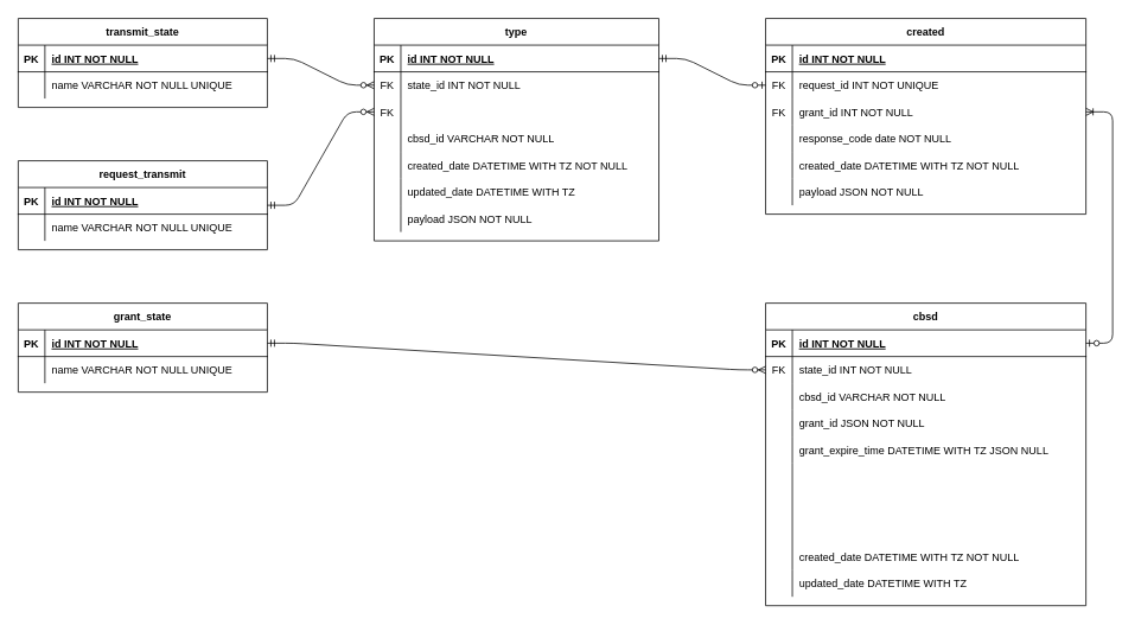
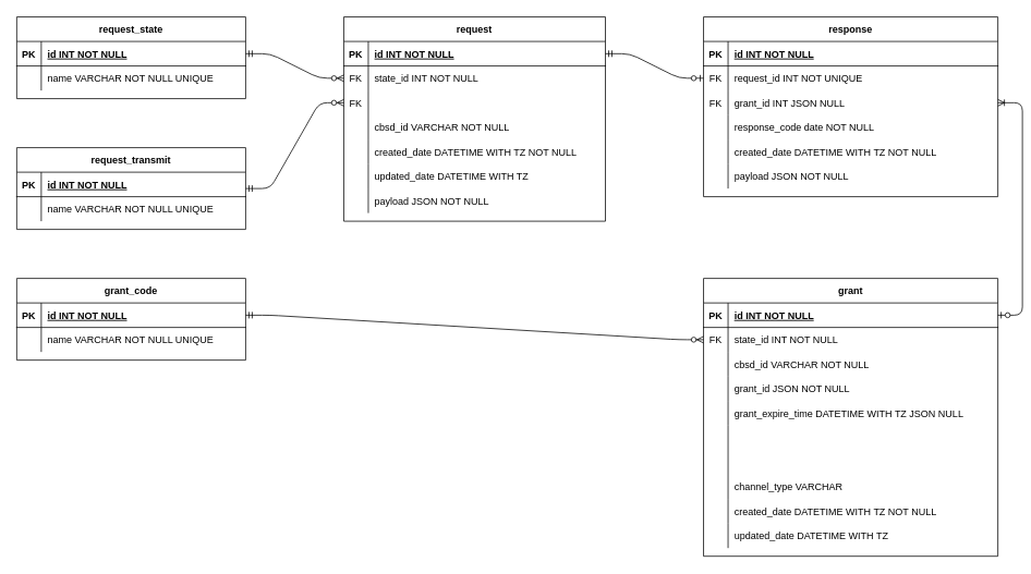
  <mxCell id="0" />
  <mxCell id="1" parent="0" />
  <mxCell id="2" value="" style="edgeStyle=entityRelationEdgeStyle;endArrow=ERzeroToMany;startArrow=ERmandOne;endFill=1;startFill=0;" parent="1" source="26" target="8" edge="1"><mxGeometry width="100" height="100" relative="1" as="geometry"><mxPoint x="240" y="620" as="sourcePoint" /><mxPoint x="340" y="520" as="targetPoint" /></mxGeometry></mxCell>
  <mxCell id="3" value="" style="edgeStyle=entityRelationEdgeStyle;endArrow=ERzeroToOne;startArrow=ERmandOne;endFill=1;startFill=0;" parent="1" source="5" target="51" edge="1"><mxGeometry width="100" height="100" relative="1" as="geometry"><mxPoint x="300" y="80" as="sourcePoint" /><mxPoint x="810" y="95" as="targetPoint" /></mxGeometry></mxCell>
- <mxCell id="4" value="type" style="shape=table;startSize=30;container=1;collapsible=1;childLayout=tableLayout;fixedRows=1;rowLines=0;fontStyle=1;align=center;resizeLast=1;" parent="1" vertex="1"><mxGeometry x="420" y="20" width="320" height="250" as="geometry" /></mxCell>
+ <mxCell id="4" value="request" style="shape=table;startSize=30;container=1;collapsible=1;childLayout=tableLayout;fixedRows=1;rowLines=0;fontStyle=1;align=center;resizeLast=1;" parent="1" vertex="1"><mxGeometry x="420" y="20" width="320" height="250" as="geometry" /></mxCell>
  <mxCell id="5" value="" style="shape=partialRectangle;collapsible=0;dropTarget=0;pointerEvents=0;fillColor=none;points=[[0,0.5],[1,0.5]];portConstraint=eastwest;top=0;left=0;right=0;bottom=1;" parent="4" vertex="1"><mxGeometry y="30" width="320" height="30" as="geometry" /></mxCell>
  <mxCell id="6" value="PK" style="shape=partialRectangle;overflow=hidden;connectable=0;fillColor=none;top=0;left=0;bottom=0;right=0;fontStyle=1;" parent="5" vertex="1"><mxGeometry width="30" height="30" as="geometry" /></mxCell>
  <mxCell id="7" value="id INT NOT NULL " style="shape=partialRectangle;overflow=hidden;connectable=0;fillColor=none;top=0;left=0;bottom=0;right=0;align=left;spacingLeft=6;fontStyle=5;" parent="5" vertex="1"><mxGeometry x="30" width="290" height="30" as="geometry" /></mxCell>
  <mxCell id="8" value="" style="shape=partialRectangle;collapsible=0;dropTarget=0;pointerEvents=0;fillColor=none;points=[[0,0.5],[1,0.5]];portConstraint=eastwest;top=0;left=0;right=0;bottom=0;" parent="4" vertex="1"><mxGeometry y="60" width="320" height="30" as="geometry" /></mxCell>
  <mxCell id="9" value="FK" style="shape=partialRectangle;overflow=hidden;connectable=0;fillColor=none;top=0;left=0;bottom=0;right=0;" parent="8" vertex="1"><mxGeometry width="30" height="30" as="geometry" /></mxCell>
  <mxCell id="10" value="state_id INT NOT NULL" style="shape=partialRectangle;overflow=hidden;connectable=0;fillColor=none;top=0;left=0;bottom=0;right=0;align=left;spacingLeft=6;" parent="8" vertex="1"><mxGeometry x="30" width="290" height="30" as="geometry" /></mxCell>
  <mxCell id="11" value="" style="shape=partialRectangle;collapsible=0;dropTarget=0;pointerEvents=0;fillColor=none;points=[[0,0.5],[1,0.5]];portConstraint=eastwest;top=0;left=0;right=0;bottom=0;" parent="4" vertex="1"><mxGeometry y="90" width="320" height="30" as="geometry" /></mxCell>
  <mxCell id="12" value="FK" style="shape=partialRectangle;overflow=hidden;connectable=0;fillColor=none;top=0;left=0;bottom=0;right=0;" parent="11" vertex="1"><mxGeometry width="30" height="30" as="geometry" /></mxCell>
  <mxCell id="13" value="" style="shape=partialRectangle;collapsible=0;dropTarget=0;pointerEvents=0;fillColor=none;points=[[0,0.5],[1,0.5]];portConstraint=eastwest;top=0;left=0;right=0;bottom=0;" vertex="1" parent="4"><mxGeometry y="120" width="320" height="30" as="geometry" /></mxCell>
  <mxCell id="14" value="" style="shape=partialRectangle;overflow=hidden;connectable=0;fillColor=none;top=0;left=0;bottom=0;right=0;" vertex="1" parent="13"><mxGeometry width="30" height="30" as="geometry" /></mxCell>
  <mxCell id="15" value="cbsd_id VARCHAR NOT NULL" style="shape=partialRectangle;overflow=hidden;connectable=0;fillColor=none;top=0;left=0;bottom=0;right=0;align=left;spacingLeft=6;" vertex="1" parent="13"><mxGeometry x="30" width="290" height="30" as="geometry" /></mxCell>
  <mxCell id="16" value="" style="shape=partialRectangle;collapsible=0;dropTarget=0;pointerEvents=0;fillColor=none;points=[[0,0.5],[1,0.5]];portConstraint=eastwest;top=0;left=0;right=0;bottom=0;" vertex="1" parent="4"><mxGeometry y="150" width="320" height="30" as="geometry" /></mxCell>
  <mxCell id="17" value="" style="shape=partialRectangle;overflow=hidden;connectable=0;fillColor=none;top=0;left=0;bottom=0;right=0;" vertex="1" parent="16"><mxGeometry width="30" height="30" as="geometry" /></mxCell>
  <mxCell id="18" value="created_date DATETIME WITH TZ NOT NULL" style="shape=partialRectangle;overflow=hidden;connectable=0;fillColor=none;top=0;left=0;bottom=0;right=0;align=left;spacingLeft=6;" vertex="1" parent="16"><mxGeometry x="30" width="290" height="30" as="geometry" /></mxCell>
  <mxCell id="19" value="" style="shape=partialRectangle;collapsible=0;dropTarget=0;pointerEvents=0;fillColor=none;points=[[0,0.5],[1,0.5]];portConstraint=eastwest;top=0;left=0;right=0;bottom=0;" vertex="1" parent="4"><mxGeometry y="180" width="320" height="30" as="geometry" /></mxCell>
  <mxCell id="20" value="" style="shape=partialRectangle;overflow=hidden;connectable=0;fillColor=none;top=0;left=0;bottom=0;right=0;" vertex="1" parent="19"><mxGeometry width="30" height="30" as="geometry" /></mxCell>
  <mxCell id="21" value="updated_date DATETIME WITH TZ" style="shape=partialRectangle;overflow=hidden;connectable=0;fillColor=none;top=0;left=0;bottom=0;right=0;align=left;spacingLeft=6;" vertex="1" parent="19"><mxGeometry x="30" width="290" height="30" as="geometry" /></mxCell>
  <mxCell id="22" value="" style="shape=partialRectangle;collapsible=0;dropTarget=0;pointerEvents=0;fillColor=none;points=[[0,0.5],[1,0.5]];portConstraint=eastwest;top=0;left=0;right=0;bottom=0;" vertex="1" parent="4"><mxGeometry y="210" width="320" height="30" as="geometry" /></mxCell>
  <mxCell id="23" value="" style="shape=partialRectangle;overflow=hidden;connectable=0;fillColor=none;top=0;left=0;bottom=0;right=0;" vertex="1" parent="22"><mxGeometry width="30" height="30" as="geometry" /></mxCell>
  <mxCell id="24" value="payload JSON NOT NULL" style="shape=partialRectangle;overflow=hidden;connectable=0;fillColor=none;top=0;left=0;bottom=0;right=0;align=left;spacingLeft=6;" vertex="1" parent="22"><mxGeometry x="30" width="290" height="30" as="geometry" /></mxCell>
- <mxCell id="25" value="transmit_state" style="shape=table;startSize=30;container=1;collapsible=1;childLayout=tableLayout;fixedRows=1;rowLines=0;fontStyle=1;align=center;resizeLast=1;" parent="1" vertex="1"><mxGeometry x="20" y="20" width="280" height="100" as="geometry" /></mxCell>
+ <mxCell id="25" value="request_state" style="shape=table;startSize=30;container=1;collapsible=1;childLayout=tableLayout;fixedRows=1;rowLines=0;fontStyle=1;align=center;resizeLast=1;" parent="1" vertex="1"><mxGeometry x="20" y="20" width="280" height="100" as="geometry" /></mxCell>
  <mxCell id="26" value="" style="shape=partialRectangle;collapsible=0;dropTarget=0;pointerEvents=0;fillColor=none;points=[[0,0.5],[1,0.5]];portConstraint=eastwest;top=0;left=0;right=0;bottom=1;" parent="25" vertex="1"><mxGeometry y="30" width="280" height="30" as="geometry" /></mxCell>
  <mxCell id="27" value="PK" style="shape=partialRectangle;overflow=hidden;connectable=0;fillColor=none;top=0;left=0;bottom=0;right=0;fontStyle=1;" parent="26" vertex="1"><mxGeometry width="30" height="30" as="geometry" /></mxCell>
  <mxCell id="28" value="id INT NOT NULL " style="shape=partialRectangle;overflow=hidden;connectable=0;fillColor=none;top=0;left=0;bottom=0;right=0;align=left;spacingLeft=6;fontStyle=5;" parent="26" vertex="1"><mxGeometry x="30" width="250" height="30" as="geometry" /></mxCell>
  <mxCell id="29" value="" style="shape=partialRectangle;collapsible=0;dropTarget=0;pointerEvents=0;fillColor=none;points=[[0,0.5],[1,0.5]];portConstraint=eastwest;top=0;left=0;right=0;bottom=0;" parent="25" vertex="1"><mxGeometry y="60" width="280" height="30" as="geometry" /></mxCell>
  <mxCell id="30" value="" style="shape=partialRectangle;overflow=hidden;connectable=0;fillColor=none;top=0;left=0;bottom=0;right=0;" parent="29" vertex="1"><mxGeometry width="30" height="30" as="geometry" /></mxCell>
  <mxCell id="31" value="name VARCHAR NOT NULL UNIQUE" style="shape=partialRectangle;overflow=hidden;connectable=0;fillColor=none;top=0;left=0;bottom=0;right=0;align=left;spacingLeft=6;" parent="29" vertex="1"><mxGeometry x="30" width="250" height="30" as="geometry" /></mxCell>
  <mxCell id="32" value="request_transmit" style="shape=table;startSize=30;container=1;collapsible=1;childLayout=tableLayout;fixedRows=1;rowLines=0;fontStyle=1;align=center;resizeLast=1;" vertex="1" parent="1"><mxGeometry x="20" y="180" width="280" height="100" as="geometry" /></mxCell>
  <mxCell id="33" value="" style="shape=partialRectangle;collapsible=0;dropTarget=0;pointerEvents=0;fillColor=none;points=[[0,0.5],[1,0.5]];portConstraint=eastwest;top=0;left=0;right=0;bottom=1;" vertex="1" parent="32"><mxGeometry y="30" width="280" height="30" as="geometry" /></mxCell>
  <mxCell id="34" value="PK" style="shape=partialRectangle;overflow=hidden;connectable=0;fillColor=none;top=0;left=0;bottom=0;right=0;fontStyle=1;" vertex="1" parent="33"><mxGeometry width="30" height="30" as="geometry" /></mxCell>
  <mxCell id="35" value="id INT NOT NULL " style="shape=partialRectangle;overflow=hidden;connectable=0;fillColor=none;top=0;left=0;bottom=0;right=0;align=left;spacingLeft=6;fontStyle=5;" vertex="1" parent="33"><mxGeometry x="30" width="250" height="30" as="geometry" /></mxCell>
  <mxCell id="36" value="" style="shape=partialRectangle;collapsible=0;dropTarget=0;pointerEvents=0;fillColor=none;points=[[0,0.5],[1,0.5]];portConstraint=eastwest;top=0;left=0;right=0;bottom=0;" vertex="1" parent="32"><mxGeometry y="60" width="280" height="30" as="geometry" /></mxCell>
  <mxCell id="37" value="" style="shape=partialRectangle;overflow=hidden;connectable=0;fillColor=none;top=0;left=0;bottom=0;right=0;" vertex="1" parent="36"><mxGeometry width="30" height="30" as="geometry" /></mxCell>
  <mxCell id="38" value="name VARCHAR NOT NULL UNIQUE" style="shape=partialRectangle;overflow=hidden;connectable=0;fillColor=none;top=0;left=0;bottom=0;right=0;align=left;spacingLeft=6;" vertex="1" parent="36"><mxGeometry x="30" width="250" height="30" as="geometry" /></mxCell>
- <mxCell id="39" value="grant_state" style="shape=table;startSize=30;container=1;collapsible=1;childLayout=tableLayout;fixedRows=1;rowLines=0;fontStyle=1;align=center;resizeLast=1;" vertex="1" parent="1"><mxGeometry x="20" y="340" width="280" height="100" as="geometry" /></mxCell>
+ <mxCell id="39" value="grant_code" style="shape=table;startSize=30;container=1;collapsible=1;childLayout=tableLayout;fixedRows=1;rowLines=0;fontStyle=1;align=center;resizeLast=1;" vertex="1" parent="1"><mxGeometry x="20" y="340" width="280" height="100" as="geometry" /></mxCell>
  <mxCell id="40" value="" style="shape=partialRectangle;collapsible=0;dropTarget=0;pointerEvents=0;fillColor=none;points=[[0,0.5],[1,0.5]];portConstraint=eastwest;top=0;left=0;right=0;bottom=1;" vertex="1" parent="39"><mxGeometry y="30" width="280" height="30" as="geometry" /></mxCell>
  <mxCell id="41" value="PK" style="shape=partialRectangle;overflow=hidden;connectable=0;fillColor=none;top=0;left=0;bottom=0;right=0;fontStyle=1;" vertex="1" parent="40"><mxGeometry width="30" height="30" as="geometry" /></mxCell>
  <mxCell id="42" value="id INT NOT NULL " style="shape=partialRectangle;overflow=hidden;connectable=0;fillColor=none;top=0;left=0;bottom=0;right=0;align=left;spacingLeft=6;fontStyle=5;" vertex="1" parent="40"><mxGeometry x="30" width="250" height="30" as="geometry" /></mxCell>
  <mxCell id="43" value="" style="shape=partialRectangle;collapsible=0;dropTarget=0;pointerEvents=0;fillColor=none;points=[[0,0.5],[1,0.5]];portConstraint=eastwest;top=0;left=0;right=0;bottom=0;" vertex="1" parent="39"><mxGeometry y="60" width="280" height="30" as="geometry" /></mxCell>
  <mxCell id="44" value="" style="shape=partialRectangle;overflow=hidden;connectable=0;fillColor=none;top=0;left=0;bottom=0;right=0;" vertex="1" parent="43"><mxGeometry width="30" height="30" as="geometry" /></mxCell>
  <mxCell id="45" value="name VARCHAR NOT NULL UNIQUE" style="shape=partialRectangle;overflow=hidden;connectable=0;fillColor=none;top=0;left=0;bottom=0;right=0;align=left;spacingLeft=6;" vertex="1" parent="43"><mxGeometry x="30" width="250" height="30" as="geometry" /></mxCell>
  <mxCell id="46" value="" style="edgeStyle=entityRelationEdgeStyle;endArrow=ERzeroToMany;startArrow=ERmandOne;endFill=1;startFill=0;" edge="1" parent="1" source="32" target="11"><mxGeometry width="100" height="100" relative="1" as="geometry"><mxPoint x="280" y="75" as="sourcePoint" /><mxPoint x="360" y="105" as="targetPoint" /></mxGeometry></mxCell>
- <mxCell id="47" value="created" style="shape=table;startSize=30;container=1;collapsible=1;childLayout=tableLayout;fixedRows=1;rowLines=0;fontStyle=1;align=center;resizeLast=1;" vertex="1" parent="1"><mxGeometry x="860" y="20" width="360" height="220" as="geometry" /></mxCell>
+ <mxCell id="47" value="response" style="shape=table;startSize=30;container=1;collapsible=1;childLayout=tableLayout;fixedRows=1;rowLines=0;fontStyle=1;align=center;resizeLast=1;" vertex="1" parent="1"><mxGeometry x="860" y="20" width="360" height="220" as="geometry" /></mxCell>
  <mxCell id="48" value="" style="shape=partialRectangle;collapsible=0;dropTarget=0;pointerEvents=0;fillColor=none;points=[[0,0.5],[1,0.5]];portConstraint=eastwest;top=0;left=0;right=0;bottom=1;" vertex="1" parent="47"><mxGeometry y="30" width="360" height="30" as="geometry" /></mxCell>
  <mxCell id="49" value="PK" style="shape=partialRectangle;overflow=hidden;connectable=0;fillColor=none;top=0;left=0;bottom=0;right=0;fontStyle=1;" vertex="1" parent="48"><mxGeometry width="30" height="30" as="geometry" /></mxCell>
  <mxCell id="50" value="id INT NOT NULL " style="shape=partialRectangle;overflow=hidden;connectable=0;fillColor=none;top=0;left=0;bottom=0;right=0;align=left;spacingLeft=6;fontStyle=5;" vertex="1" parent="48"><mxGeometry x="30" width="330" height="30" as="geometry" /></mxCell>
  <mxCell id="51" value="" style="shape=partialRectangle;collapsible=0;dropTarget=0;pointerEvents=0;fillColor=none;points=[[0,0.5],[1,0.5]];portConstraint=eastwest;top=0;left=0;right=0;bottom=0;" vertex="1" parent="47"><mxGeometry y="60" width="360" height="30" as="geometry" /></mxCell>
  <mxCell id="52" value="FK" style="shape=partialRectangle;overflow=hidden;connectable=0;fillColor=none;top=0;left=0;bottom=0;right=0;" vertex="1" parent="51"><mxGeometry width="30" height="30" as="geometry" /></mxCell>
  <mxCell id="53" value="request_id INT NOT UNIQUE" style="shape=partialRectangle;overflow=hidden;connectable=0;fillColor=none;top=0;left=0;bottom=0;right=0;align=left;spacingLeft=6;" vertex="1" parent="51"><mxGeometry x="30" width="330" height="30" as="geometry" /></mxCell>
  <mxCell id="54" value="" style="shape=partialRectangle;collapsible=0;dropTarget=0;pointerEvents=0;fillColor=none;points=[[0,0.5],[1,0.5]];portConstraint=eastwest;top=0;left=0;right=0;bottom=0;" vertex="1" parent="47"><mxGeometry y="90" width="360" height="30" as="geometry" /></mxCell>
  <mxCell id="55" value="FK" style="shape=partialRectangle;overflow=hidden;connectable=0;fillColor=none;top=0;left=0;bottom=0;right=0;" vertex="1" parent="54"><mxGeometry width="30" height="30" as="geometry" /></mxCell>
- <mxCell id="56" value="grant_id INT NOT NULL" style="shape=partialRectangle;overflow=hidden;connectable=0;fillColor=none;top=0;left=0;bottom=0;right=0;align=left;spacingLeft=6;" vertex="1" parent="54"><mxGeometry x="30" width="330" height="30" as="geometry" /></mxCell>
+ <mxCell id="56" value="grant_id INT JSON NULL" style="shape=partialRectangle;overflow=hidden;connectable=0;fillColor=none;top=0;left=0;bottom=0;right=0;align=left;spacingLeft=6;" vertex="1" parent="54"><mxGeometry x="30" width="330" height="30" as="geometry" /></mxCell>
  <mxCell id="57" value="" style="shape=partialRectangle;collapsible=0;dropTarget=0;pointerEvents=0;fillColor=none;points=[[0,0.5],[1,0.5]];portConstraint=eastwest;top=0;left=0;right=0;bottom=0;" vertex="1" parent="47"><mxGeometry y="120" width="360" height="30" as="geometry" /></mxCell>
  <mxCell id="58" value="" style="shape=partialRectangle;overflow=hidden;connectable=0;fillColor=none;top=0;left=0;bottom=0;right=0;" vertex="1" parent="57"><mxGeometry width="30" height="30" as="geometry" /></mxCell>
  <mxCell id="59" value="response_code date NOT NULL" style="shape=partialRectangle;overflow=hidden;connectable=0;fillColor=none;top=0;left=0;bottom=0;right=0;align=left;spacingLeft=6;" vertex="1" parent="57"><mxGeometry x="30" width="330" height="30" as="geometry" /></mxCell>
  <mxCell id="60" value="" style="shape=partialRectangle;collapsible=0;dropTarget=0;pointerEvents=0;fillColor=none;points=[[0,0.5],[1,0.5]];portConstraint=eastwest;top=0;left=0;right=0;bottom=0;" vertex="1" parent="47"><mxGeometry y="150" width="360" height="30" as="geometry" /></mxCell>
  <mxCell id="61" value="" style="shape=partialRectangle;overflow=hidden;connectable=0;fillColor=none;top=0;left=0;bottom=0;right=0;" vertex="1" parent="60"><mxGeometry width="30" height="30" as="geometry" /></mxCell>
  <mxCell id="62" value="created_date DATETIME WITH TZ NOT NULL" style="shape=partialRectangle;overflow=hidden;connectable=0;fillColor=none;top=0;left=0;bottom=0;right=0;align=left;spacingLeft=6;" vertex="1" parent="60"><mxGeometry x="30" width="330" height="30" as="geometry" /></mxCell>
  <mxCell id="63" value="" style="shape=partialRectangle;collapsible=0;dropTarget=0;pointerEvents=0;fillColor=none;points=[[0,0.5],[1,0.5]];portConstraint=eastwest;top=0;left=0;right=0;bottom=0;" vertex="1" parent="47"><mxGeometry y="180" width="360" height="30" as="geometry" /></mxCell>
  <mxCell id="64" value="" style="shape=partialRectangle;overflow=hidden;connectable=0;fillColor=none;top=0;left=0;bottom=0;right=0;" vertex="1" parent="63"><mxGeometry width="30" height="30" as="geometry" /></mxCell>
  <mxCell id="65" value="payload JSON NOT NULL" style="shape=partialRectangle;overflow=hidden;connectable=0;fillColor=none;top=0;left=0;bottom=0;right=0;align=left;spacingLeft=6;" vertex="1" parent="63"><mxGeometry x="30" width="330" height="30" as="geometry" /></mxCell>
- <mxCell id="66" value="cbsd" style="shape=table;startSize=30;container=1;collapsible=1;childLayout=tableLayout;fixedRows=1;rowLines=0;fontStyle=1;align=center;resizeLast=1;" vertex="1" parent="1"><mxGeometry x="860" y="340" width="360" height="340" as="geometry" /></mxCell>
+ <mxCell id="66" value="grant" style="shape=table;startSize=30;container=1;collapsible=1;childLayout=tableLayout;fixedRows=1;rowLines=0;fontStyle=1;align=center;resizeLast=1;" vertex="1" parent="1"><mxGeometry x="860" y="340" width="360" height="340" as="geometry" /></mxCell>
  <mxCell id="67" value="" style="shape=partialRectangle;collapsible=0;dropTarget=0;pointerEvents=0;fillColor=none;points=[[0,0.5],[1,0.5]];portConstraint=eastwest;top=0;left=0;right=0;bottom=1;" vertex="1" parent="66"><mxGeometry y="30" width="360" height="30" as="geometry" /></mxCell>
  <mxCell id="68" value="PK" style="shape=partialRectangle;overflow=hidden;connectable=0;fillColor=none;top=0;left=0;bottom=0;right=0;fontStyle=1;" vertex="1" parent="67"><mxGeometry width="30" height="30" as="geometry" /></mxCell>
  <mxCell id="69" value="id INT NOT NULL " style="shape=partialRectangle;overflow=hidden;connectable=0;fillColor=none;top=0;left=0;bottom=0;right=0;align=left;spacingLeft=6;fontStyle=5;" vertex="1" parent="67"><mxGeometry x="30" width="330" height="30" as="geometry" /></mxCell>
  <mxCell id="70" value="" style="shape=partialRectangle;collapsible=0;dropTarget=0;pointerEvents=0;fillColor=none;points=[[0,0.5],[1,0.5]];portConstraint=eastwest;top=0;left=0;right=0;bottom=0;" vertex="1" parent="66"><mxGeometry y="60" width="360" height="30" as="geometry" /></mxCell>
  <mxCell id="71" value="FK" style="shape=partialRectangle;overflow=hidden;connectable=0;fillColor=none;top=0;left=0;bottom=0;right=0;" vertex="1" parent="70"><mxGeometry width="30" height="30" as="geometry" /></mxCell>
  <mxCell id="72" value="state_id INT NOT NULL" style="shape=partialRectangle;overflow=hidden;connectable=0;fillColor=none;top=0;left=0;bottom=0;right=0;align=left;spacingLeft=6;" vertex="1" parent="70"><mxGeometry x="30" width="330" height="30" as="geometry" /></mxCell>
  <mxCell id="73" value="" style="shape=partialRectangle;collapsible=0;dropTarget=0;pointerEvents=0;fillColor=none;points=[[0,0.5],[1,0.5]];portConstraint=eastwest;top=0;left=0;right=0;bottom=0;" vertex="1" parent="66"><mxGeometry y="90" width="360" height="30" as="geometry" /></mxCell>
  <mxCell id="74" value="" style="shape=partialRectangle;overflow=hidden;connectable=0;fillColor=none;top=0;left=0;bottom=0;right=0;" vertex="1" parent="73"><mxGeometry width="30" height="30" as="geometry" /></mxCell>
  <mxCell id="75" value="cbsd_id VARCHAR NOT NULL" style="shape=partialRectangle;overflow=hidden;connectable=0;fillColor=none;top=0;left=0;bottom=0;right=0;align=left;spacingLeft=6;" vertex="1" parent="73"><mxGeometry x="30" width="330" height="30" as="geometry" /></mxCell>
  <mxCell id="76" value="" style="shape=partialRectangle;collapsible=0;dropTarget=0;pointerEvents=0;fillColor=none;points=[[0,0.5],[1,0.5]];portConstraint=eastwest;top=0;left=0;right=0;bottom=0;" vertex="1" parent="66"><mxGeometry y="120" width="360" height="30" as="geometry" /></mxCell>
  <mxCell id="77" value="" style="shape=partialRectangle;overflow=hidden;connectable=0;fillColor=none;top=0;left=0;bottom=0;right=0;" vertex="1" parent="76"><mxGeometry width="30" height="30" as="geometry" /></mxCell>
  <mxCell id="78" value="grant_id JSON NOT NULL" style="shape=partialRectangle;overflow=hidden;connectable=0;fillColor=none;top=0;left=0;bottom=0;right=0;align=left;spacingLeft=6;" vertex="1" parent="76"><mxGeometry x="30" width="330" height="30" as="geometry" /></mxCell>
  <mxCell id="79" value="" style="shape=partialRectangle;collapsible=0;dropTarget=0;pointerEvents=0;fillColor=none;points=[[0,0.5],[1,0.5]];portConstraint=eastwest;top=0;left=0;right=0;bottom=0;" vertex="1" parent="66"><mxGeometry y="150" width="360" height="30" as="geometry" /></mxCell>
  <mxCell id="80" value="" style="shape=partialRectangle;overflow=hidden;connectable=0;fillColor=none;top=0;left=0;bottom=0;right=0;" vertex="1" parent="79"><mxGeometry width="30" height="30" as="geometry" /></mxCell>
  <mxCell id="81" value="grant_expire_time DATETIME WITH TZ JSON NULL" style="shape=partialRectangle;overflow=hidden;connectable=0;fillColor=none;top=0;left=0;bottom=0;right=0;align=left;spacingLeft=6;" vertex="1" parent="79"><mxGeometry x="30" width="330" height="30" as="geometry" /></mxCell>
  <mxCell id="82" value="" style="shape=partialRectangle;collapsible=0;dropTarget=0;pointerEvents=0;fillColor=none;points=[[0,0.5],[1,0.5]];portConstraint=eastwest;top=0;left=0;right=0;bottom=0;" vertex="1" parent="66"><mxGeometry y="180" width="360" height="30" as="geometry" /></mxCell>
  <mxCell id="83" value="" style="shape=partialRectangle;overflow=hidden;connectable=0;fillColor=none;top=0;left=0;bottom=0;right=0;" vertex="1" parent="82"><mxGeometry width="30" height="30" as="geometry" /></mxCell>
  <mxCell id="84" value="" style="shape=partialRectangle;collapsible=0;dropTarget=0;pointerEvents=0;fillColor=none;points=[[0,0.5],[1,0.5]];portConstraint=eastwest;top=0;left=0;right=0;bottom=0;" vertex="1" parent="66"><mxGeometry y="210" width="360" height="30" as="geometry" /></mxCell>
  <mxCell id="85" value="" style="shape=partialRectangle;overflow=hidden;connectable=0;fillColor=none;top=0;left=0;bottom=0;right=0;" vertex="1" parent="84"><mxGeometry width="30" height="30" as="geometry" /></mxCell>
  <mxCell id="86" value="" style="shape=partialRectangle;collapsible=0;dropTarget=0;pointerEvents=0;fillColor=none;points=[[0,0.5],[1,0.5]];portConstraint=eastwest;top=0;left=0;right=0;bottom=0;" vertex="1" parent="66"><mxGeometry y="240" width="360" height="30" as="geometry" /></mxCell>
  <mxCell id="87" value="" style="shape=partialRectangle;overflow=hidden;connectable=0;fillColor=none;top=0;left=0;bottom=0;right=0;" vertex="1" parent="86"><mxGeometry width="30" height="30" as="geometry" /></mxCell>
+ <mxCell id="88" value="channel_type VARCHAR" style="shape=partialRectangle;overflow=hidden;connectable=0;fillColor=none;top=0;left=0;bottom=0;right=0;align=left;spacingLeft=6;" vertex="1" parent="86"><mxGeometry x="30" width="330" height="30" as="geometry" /></mxCell>
  <mxCell id="89" value="" style="shape=partialRectangle;collapsible=0;dropTarget=0;pointerEvents=0;fillColor=none;points=[[0,0.5],[1,0.5]];portConstraint=eastwest;top=0;left=0;right=0;bottom=0;" vertex="1" parent="66"><mxGeometry y="270" width="360" height="30" as="geometry" /></mxCell>
  <mxCell id="90" value="" style="shape=partialRectangle;overflow=hidden;connectable=0;fillColor=none;top=0;left=0;bottom=0;right=0;" vertex="1" parent="89"><mxGeometry width="30" height="30" as="geometry" /></mxCell>
  <mxCell id="91" value="created_date DATETIME WITH TZ NOT NULL" style="shape=partialRectangle;overflow=hidden;connectable=0;fillColor=none;top=0;left=0;bottom=0;right=0;align=left;spacingLeft=6;" vertex="1" parent="89"><mxGeometry x="30" width="330" height="30" as="geometry" /></mxCell>
  <mxCell id="92" value="" style="shape=partialRectangle;collapsible=0;dropTarget=0;pointerEvents=0;fillColor=none;points=[[0,0.5],[1,0.5]];portConstraint=eastwest;top=0;left=0;right=0;bottom=0;" vertex="1" parent="66"><mxGeometry y="300" width="360" height="30" as="geometry" /></mxCell>
  <mxCell id="93" value="" style="shape=partialRectangle;overflow=hidden;connectable=0;fillColor=none;top=0;left=0;bottom=0;right=0;" vertex="1" parent="92"><mxGeometry width="30" height="30" as="geometry" /></mxCell>
  <mxCell id="94" value="updated_date DATETIME WITH TZ" style="shape=partialRectangle;overflow=hidden;connectable=0;fillColor=none;top=0;left=0;bottom=0;right=0;align=left;spacingLeft=6;" vertex="1" parent="92"><mxGeometry x="30" width="330" height="30" as="geometry" /></mxCell>
  <mxCell id="95" value="" style="edgeStyle=entityRelationEdgeStyle;endArrow=ERzeroToOne;startArrow=ERoneToMany;endFill=1;startFill=0;" edge="1" parent="1" source="54" target="67"><mxGeometry width="100" height="100" relative="1" as="geometry"><mxPoint x="670" y="75" as="sourcePoint" /><mxPoint x="820" y="105" as="targetPoint" /></mxGeometry></mxCell>
  <mxCell id="96" value="" style="edgeStyle=entityRelationEdgeStyle;fontSize=12;html=1;endArrow=ERzeroToMany;startArrow=ERmandOne;" edge="1" parent="1" source="40" target="70"><mxGeometry width="100" height="100" relative="1" as="geometry"><mxPoint x="510" y="340" as="sourcePoint" /><mxPoint x="610" y="240" as="targetPoint" /></mxGeometry></mxCell>
